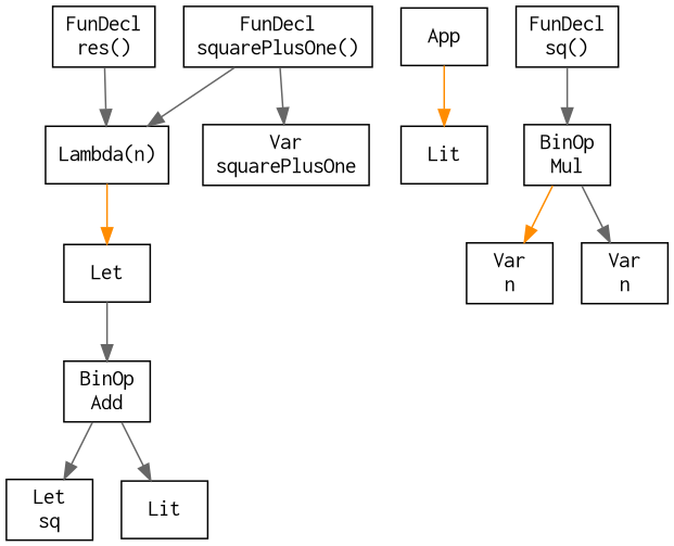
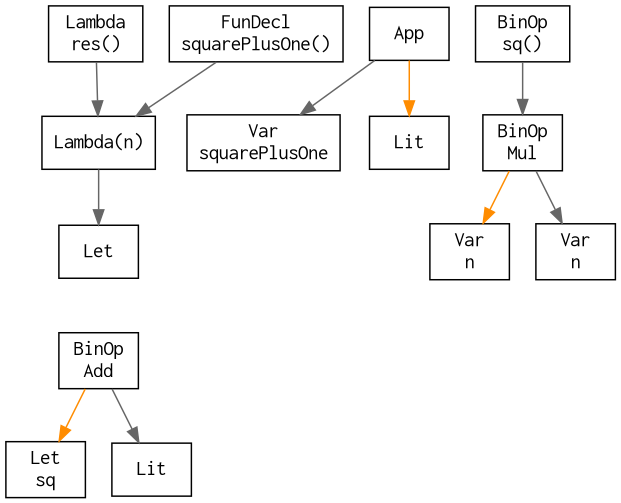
  digraph {
    node [fontname=Courier shape=box]
    edge [color=gray40]
-   n1 [label="FunDecl\nres()"]
+   n1 [label="Lambda\nres()"]
    n2 [label="Lambda(n)"]
    n3 [label=App]
    n4 [label="Var\nsquarePlusOne"]
    n5 [label=Lit]
    n6 [label="FunDecl\nsquarePlusOne()"]
    n7 [label=Let]
    n8 [label="BinOp\nAdd"]
    n9 [label="Let\nsq"]
    n10 [label=Lit]
-   n11 [label="FunDecl\nsq()"]
+   n11 [label="BinOp\nsq()"]
    n12 [label="BinOp\nMul"]
    n13 [label="Var\nn"]
    n14 [label="Var\nn"]
    n1 -> n2
-   n2 -> n7 [color=darkorange]
-   n6 -> n4
+   n2 -> n7
+   n3 -> n4
    n3 -> n5 [color=darkorange]
    n6 -> n2
-   n7 -> n8
-   n8 -> n9
+   n8 -> n9 [color=darkorange]
    n8 -> n10
    n11 -> n12
    n12 -> n13 [color=darkorange]
    n12 -> n14
  }
